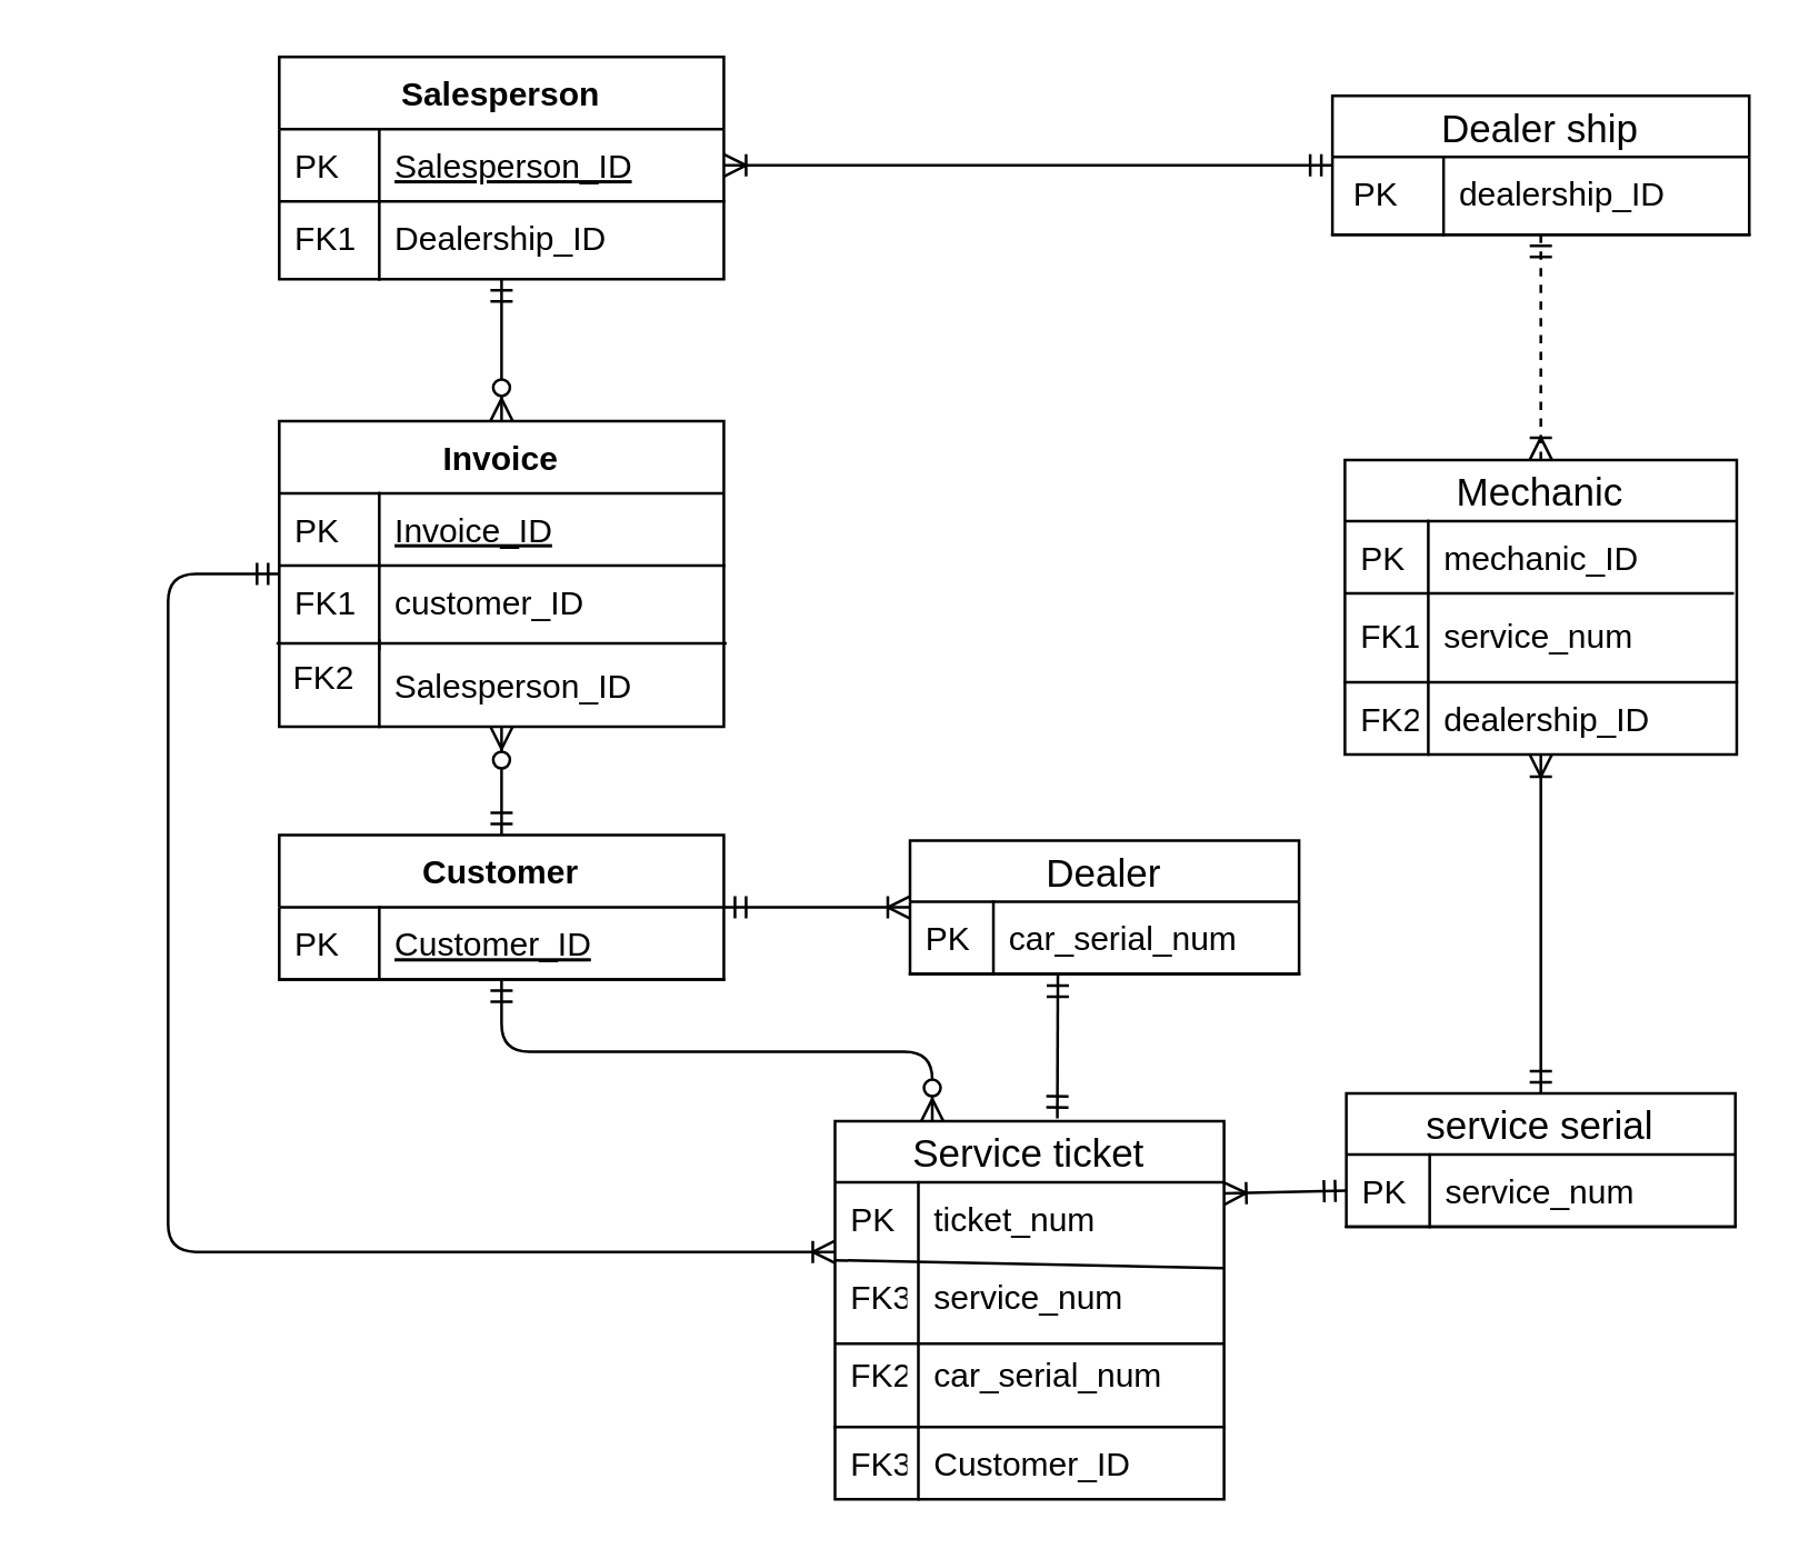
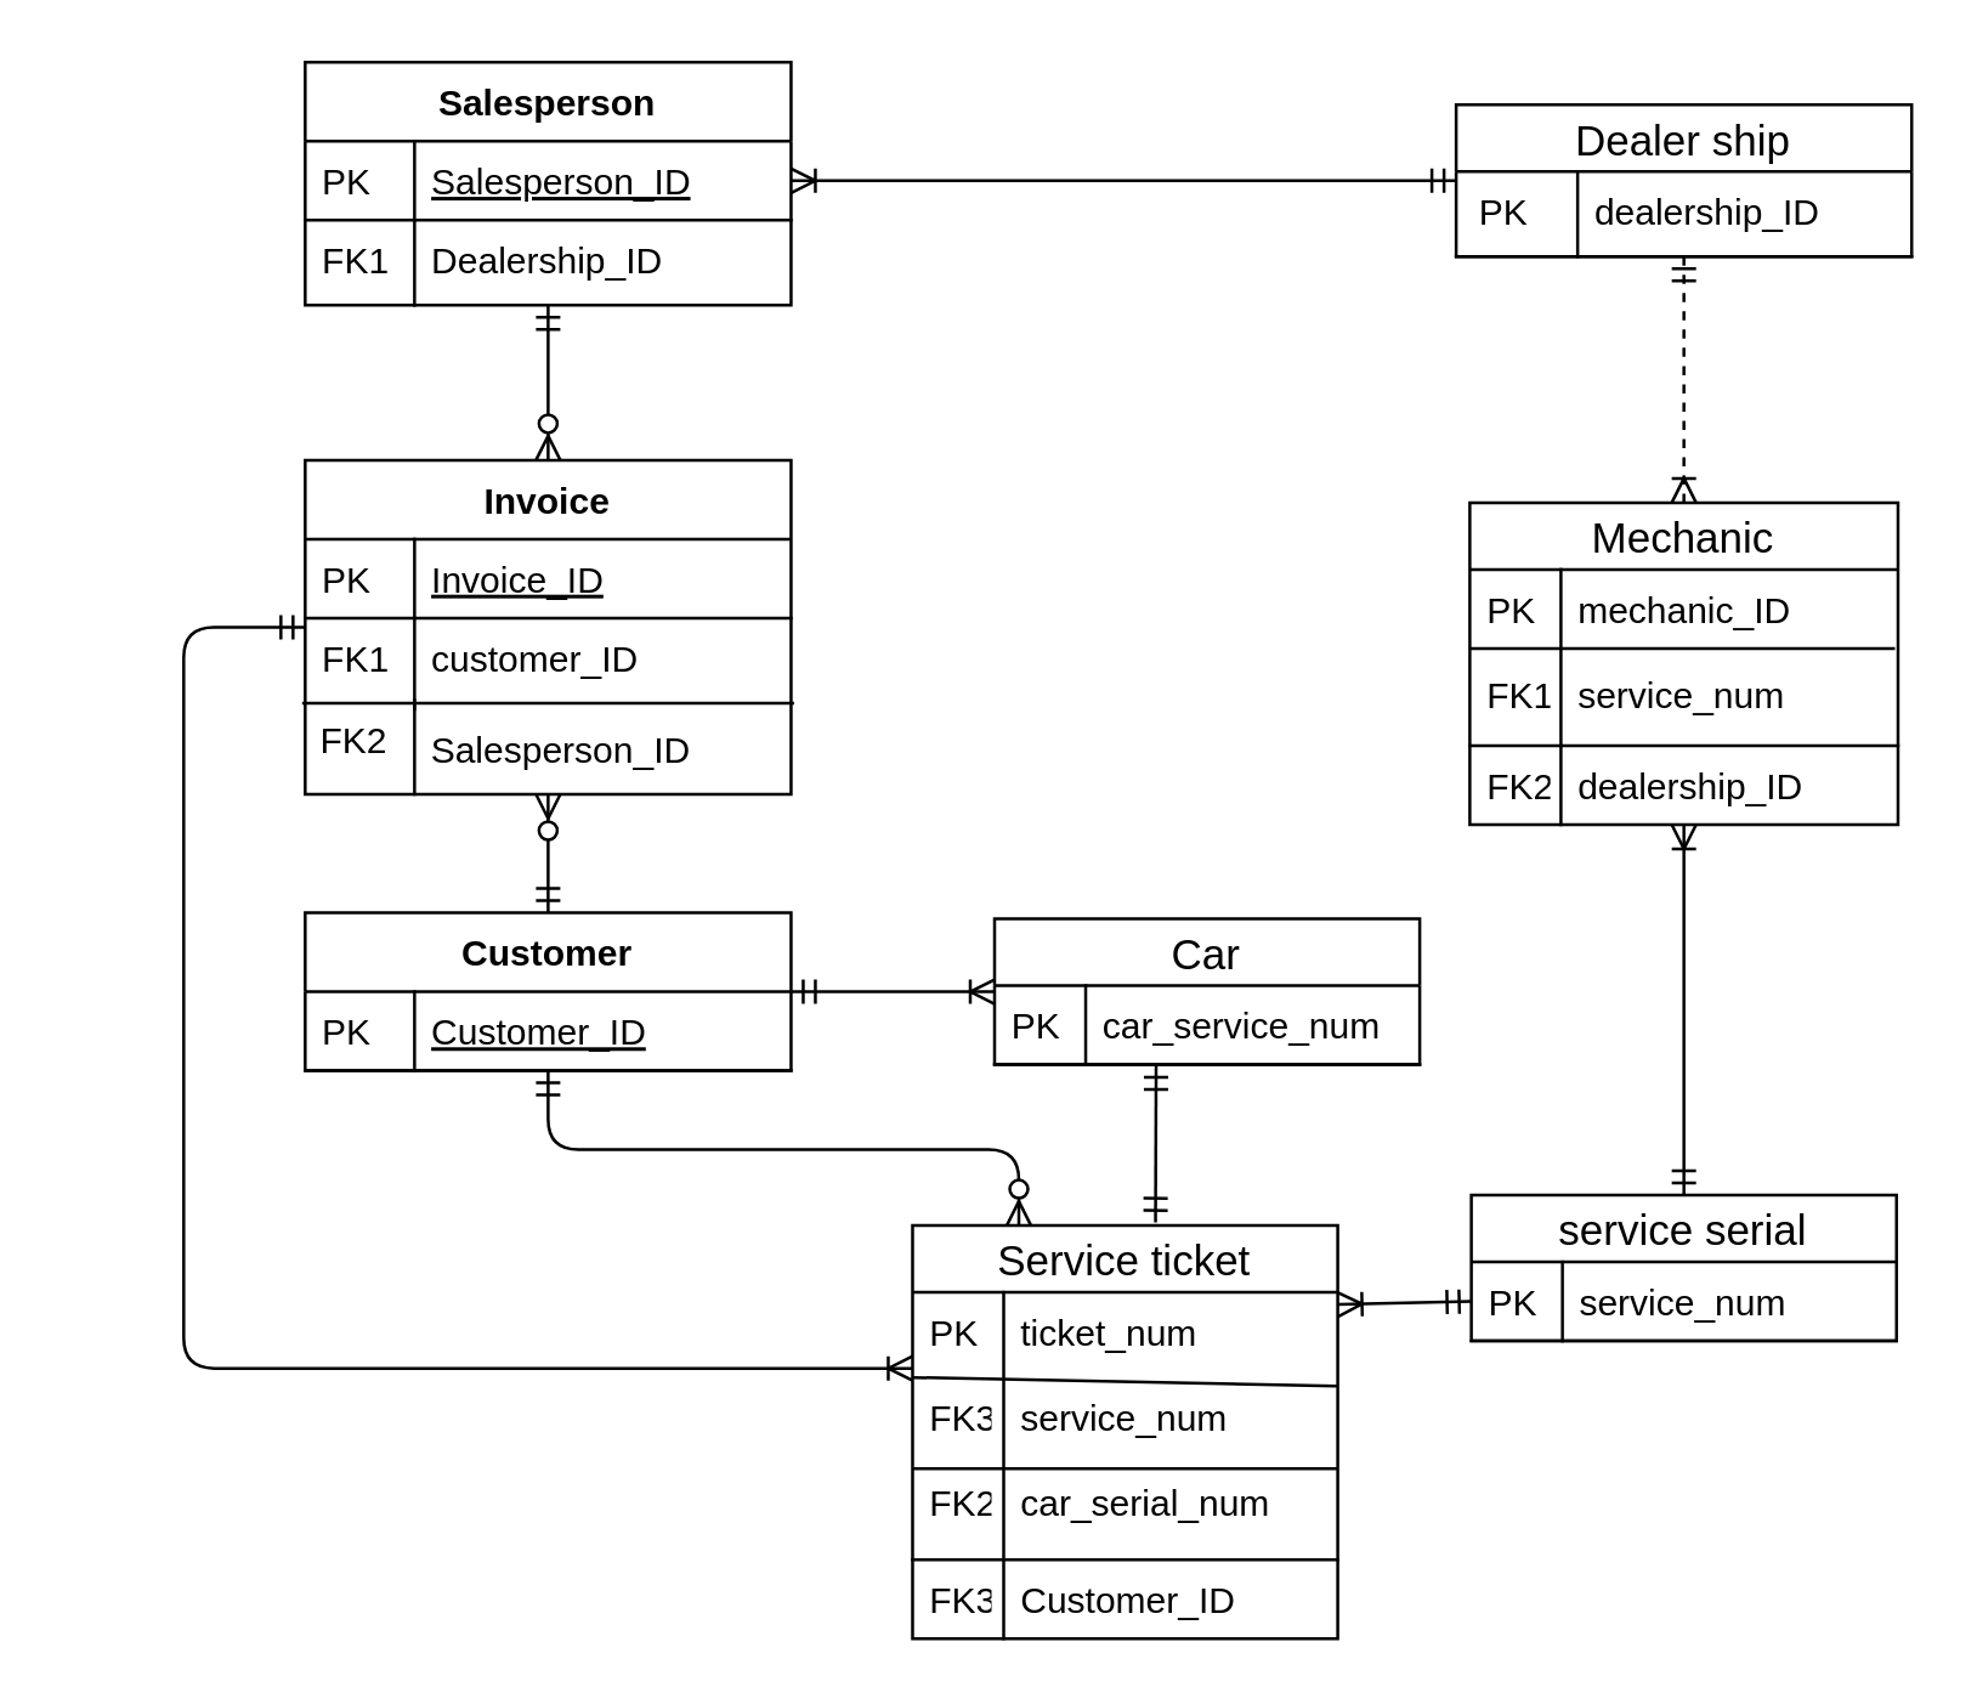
  <mxCell id="0" />
  <mxCell id="1" parent="0" />
  <mxCell id="2" value="Invoice" style="swimlane;fontStyle=1;childLayout=stackLayout;horizontal=1;startSize=26;horizontalStack=0;resizeParent=1;resizeLast=0;collapsible=1;marginBottom=0;rounded=0;shadow=0;strokeWidth=1;" parent="1" vertex="1"><mxGeometry x="100" y="151" width="160" height="110" as="geometry"><mxRectangle x="20" y="80" width="160" height="26" as="alternateBounds" /></mxGeometry></mxCell>
  <mxCell id="3" value="Invoice_ID" style="shape=partialRectangle;top=0;left=0;right=0;bottom=1;align=left;verticalAlign=top;fillColor=none;spacingLeft=40;spacingRight=4;overflow=hidden;rotatable=0;points=[[0,0.5],[1,0.5]];portConstraint=eastwest;dropTarget=0;rounded=0;shadow=0;strokeWidth=1;fontStyle=4" parent="2" vertex="1"><mxGeometry y="26" width="160" height="26" as="geometry" /></mxCell>
  <mxCell id="4" value="PK" style="shape=partialRectangle;top=0;left=0;bottom=0;fillColor=none;align=left;verticalAlign=top;spacingLeft=4;spacingRight=4;overflow=hidden;rotatable=0;points=[];portConstraint=eastwest;part=1;" parent="3" vertex="1" connectable="0"><mxGeometry width="36" height="26" as="geometry" /></mxCell>
  <mxCell id="5" value="" style="endArrow=none;html=1;rounded=0;" edge="1" parent="2"><mxGeometry relative="1" as="geometry"><mxPoint x="-1" y="80" as="sourcePoint" /><mxPoint x="161" y="80" as="targetPoint" /></mxGeometry></mxCell>
  <mxCell id="6" value="Customer" style="swimlane;fontStyle=1;childLayout=stackLayout;horizontal=1;startSize=26;horizontalStack=0;resizeParent=1;resizeLast=0;collapsible=1;marginBottom=0;rounded=0;shadow=0;strokeWidth=1;" parent="1" vertex="1"><mxGeometry x="100" y="300" width="160" height="52" as="geometry"><mxRectangle x="260" y="80" width="160" height="26" as="alternateBounds" /></mxGeometry></mxCell>
  <mxCell id="7" value="Customer_ID" style="shape=partialRectangle;top=0;left=0;right=0;bottom=1;align=left;verticalAlign=top;fillColor=none;spacingLeft=40;spacingRight=4;overflow=hidden;rotatable=0;points=[[0,0.5],[1,0.5]];portConstraint=eastwest;dropTarget=0;rounded=0;shadow=0;strokeWidth=1;fontStyle=4" parent="6" vertex="1"><mxGeometry y="26" width="160" height="26" as="geometry" /></mxCell>
  <mxCell id="8" value="PK" style="shape=partialRectangle;top=0;left=0;bottom=0;fillColor=none;align=left;verticalAlign=top;spacingLeft=4;spacingRight=4;overflow=hidden;rotatable=0;points=[];portConstraint=eastwest;part=1;" parent="7" vertex="1" connectable="0"><mxGeometry width="36" height="26" as="geometry" /></mxCell>
  <mxCell id="9" value="Salesperson" style="swimlane;fontStyle=1;childLayout=stackLayout;horizontal=1;startSize=26;horizontalStack=0;resizeParent=1;resizeLast=0;collapsible=1;marginBottom=0;rounded=0;shadow=0;strokeWidth=1;" parent="1" vertex="1"><mxGeometry x="100" y="20" width="160" height="80" as="geometry"><mxRectangle x="260" y="270" width="160" height="26" as="alternateBounds" /></mxGeometry></mxCell>
  <mxCell id="10" value="Salesperson_ID" style="shape=partialRectangle;top=0;left=0;right=0;bottom=1;align=left;verticalAlign=top;fillColor=none;spacingLeft=40;spacingRight=4;overflow=hidden;rotatable=0;points=[[0,0.5],[1,0.5]];portConstraint=eastwest;dropTarget=0;rounded=0;shadow=0;strokeWidth=1;fontStyle=4" parent="9" vertex="1"><mxGeometry y="26" width="160" height="26" as="geometry" /></mxCell>
  <mxCell id="11" value="PK" style="shape=partialRectangle;top=0;left=0;bottom=0;fillColor=none;align=left;verticalAlign=top;spacingLeft=4;spacingRight=4;overflow=hidden;rotatable=0;points=[];portConstraint=eastwest;part=1;" parent="10" vertex="1" connectable="0"><mxGeometry width="36" height="26" as="geometry" /></mxCell>
  <mxCell id="12" value="Dealership_ID" style="shape=partialRectangle;top=0;left=0;right=0;bottom=0;align=left;verticalAlign=top;fillColor=none;spacingLeft=40;spacingRight=4;overflow=hidden;rotatable=0;points=[[0,0.5],[1,0.5]];portConstraint=eastwest;dropTarget=0;rounded=0;shadow=0;strokeWidth=1;" parent="9" vertex="1"><mxGeometry y="52" width="160" height="28" as="geometry" /></mxCell>
  <mxCell id="13" value="FK1" style="shape=partialRectangle;top=0;left=0;bottom=0;fillColor=none;align=left;verticalAlign=top;spacingLeft=4;spacingRight=4;overflow=hidden;rotatable=0;points=[];portConstraint=eastwest;part=1;" parent="12" vertex="1" connectable="0"><mxGeometry width="36" height="28" as="geometry" /></mxCell>
  <mxCell id="14" value="Dealer ship" style="swimlane;fontStyle=0;childLayout=stackLayout;horizontal=1;startSize=22;fillColor=none;horizontalStack=0;resizeParent=1;resizeParentMax=0;resizeLast=0;collapsible=1;marginBottom=0;swimlaneFillColor=#ffffff;align=center;fontSize=14;" vertex="1" parent="1"><mxGeometry x="479" y="34" width="150" height="50" as="geometry" /></mxCell>
  <mxCell id="15" value="   dealership_ID" style="shape=partialRectangle;top=0;left=0;right=0;bottom=1;align=left;verticalAlign=top;fillColor=none;spacingLeft=34;spacingRight=4;overflow=hidden;rotatable=0;points=[[0,0.5],[1,0.5]];portConstraint=eastwest;dropTarget=0;fontSize=12;" vertex="1" parent="14"><mxGeometry y="22" width="150" height="28" as="geometry" /></mxCell>
  <mxCell id="16" value="PK" style="shape=partialRectangle;top=0;left=0;bottom=0;fillColor=none;align=left;verticalAlign=top;spacingLeft=4;spacingRight=4;overflow=hidden;rotatable=0;points=[];portConstraint=eastwest;part=1;fontSize=12;" vertex="1" connectable="0" parent="15"><mxGeometry x="2" width="38" height="28" as="geometry" /></mxCell>
- <mxCell id="17" value="Dealer" style="swimlane;fontStyle=0;childLayout=stackLayout;horizontal=1;startSize=22;fillColor=none;horizontalStack=0;resizeParent=1;resizeParentMax=0;resizeLast=0;collapsible=1;marginBottom=0;swimlaneFillColor=#ffffff;align=center;fontSize=14;" vertex="1" parent="1"><mxGeometry x="327" y="302" width="140" height="48" as="geometry" /></mxCell>
- <mxCell id="18" value="car_serial_num" style="shape=partialRectangle;top=0;left=0;right=0;bottom=1;align=left;verticalAlign=top;fillColor=none;spacingLeft=34;spacingRight=4;overflow=hidden;rotatable=0;points=[[0,0.5],[1,0.5]];portConstraint=eastwest;dropTarget=0;fontSize=12;" vertex="1" parent="17"><mxGeometry y="22" width="140" height="26" as="geometry" /></mxCell>
+ <mxCell id="17" value="Car" style="swimlane;fontStyle=0;childLayout=stackLayout;horizontal=1;startSize=22;fillColor=none;horizontalStack=0;resizeParent=1;resizeParentMax=0;resizeLast=0;collapsible=1;marginBottom=0;swimlaneFillColor=#ffffff;align=center;fontSize=14;" vertex="1" parent="1"><mxGeometry x="327" y="302" width="140" height="48" as="geometry" /></mxCell>
+ <mxCell id="18" value="car_service_num" style="shape=partialRectangle;top=0;left=0;right=0;bottom=1;align=left;verticalAlign=top;fillColor=none;spacingLeft=34;spacingRight=4;overflow=hidden;rotatable=0;points=[[0,0.5],[1,0.5]];portConstraint=eastwest;dropTarget=0;fontSize=12;" vertex="1" parent="17"><mxGeometry y="22" width="140" height="26" as="geometry" /></mxCell>
  <mxCell id="19" value="PK" style="shape=partialRectangle;top=0;left=0;bottom=0;fillColor=none;align=left;verticalAlign=top;spacingLeft=4;spacingRight=4;overflow=hidden;rotatable=0;points=[];portConstraint=eastwest;part=1;fontSize=12;" vertex="1" connectable="0" parent="18"><mxGeometry width="30" height="26" as="geometry" /></mxCell>
  <mxCell id="20" value="Mechanic" style="swimlane;fontStyle=0;childLayout=stackLayout;horizontal=1;startSize=22;fillColor=none;horizontalStack=0;resizeParent=1;resizeParentMax=0;resizeLast=0;collapsible=1;marginBottom=0;swimlaneFillColor=#ffffff;align=center;fontSize=14;" vertex="1" parent="1"><mxGeometry x="483.5" y="165" width="141" height="106" as="geometry" /></mxCell>
  <mxCell id="21" value="mechanic_ID&#10;&#10;service_num" style="shape=partialRectangle;top=0;left=0;right=0;bottom=1;align=left;verticalAlign=top;fillColor=none;spacingLeft=34;spacingRight=4;overflow=hidden;rotatable=0;points=[[0,0.5],[1,0.5]];portConstraint=eastwest;dropTarget=0;fontSize=12;" vertex="1" parent="20"><mxGeometry y="22" width="141" height="58" as="geometry" /></mxCell>
  <mxCell id="22" value="PK&#10;&#10;FK1" style="shape=partialRectangle;top=0;left=0;bottom=0;fillColor=none;align=left;verticalAlign=top;spacingLeft=4;spacingRight=4;overflow=hidden;rotatable=0;points=[];portConstraint=eastwest;part=1;fontSize=12;" vertex="1" connectable="0" parent="21"><mxGeometry width="30" height="58" as="geometry" /></mxCell>
  <mxCell id="23" value="" style="endArrow=none;html=1;rounded=0;" edge="1" parent="20"><mxGeometry relative="1" as="geometry"><mxPoint y="48" as="sourcePoint" /><mxPoint x="140" y="48" as="targetPoint" /></mxGeometry></mxCell>
  <mxCell id="24" value="dealership_ID" style="shape=partialRectangle;top=0;left=0;right=0;bottom=0;align=left;verticalAlign=top;fillColor=none;spacingLeft=34;spacingRight=4;overflow=hidden;rotatable=0;points=[[0,0.5],[1,0.5]];portConstraint=eastwest;dropTarget=0;fontSize=12;" vertex="1" parent="20"><mxGeometry y="80" width="141" height="26" as="geometry" /></mxCell>
  <mxCell id="25" value="FK2" style="shape=partialRectangle;top=0;left=0;bottom=0;fillColor=none;align=left;verticalAlign=top;spacingLeft=4;spacingRight=4;overflow=hidden;rotatable=0;points=[];portConstraint=eastwest;part=1;fontSize=12;" vertex="1" connectable="0" parent="24"><mxGeometry width="30" height="26" as="geometry" /></mxCell>
  <mxCell id="26" value="Service ticket" style="swimlane;fontStyle=0;childLayout=stackLayout;horizontal=1;startSize=22;fillColor=none;horizontalStack=0;resizeParent=1;resizeParentMax=0;resizeLast=0;collapsible=1;marginBottom=0;swimlaneFillColor=#ffffff;align=center;fontSize=14;" vertex="1" parent="1"><mxGeometry x="300" y="403" width="140" height="136" as="geometry" /></mxCell>
  <mxCell id="27" value="" style="endArrow=none;html=1;rounded=0;entryX=0.998;entryY=0.35;entryDx=0;entryDy=0;entryPerimeter=0;" edge="1" parent="26" target="28"><mxGeometry relative="1" as="geometry"><mxPoint y="50" as="sourcePoint" /><mxPoint x="160" y="50" as="targetPoint" /></mxGeometry></mxCell>
  <mxCell id="28" value="ticket_num&#10;&#10;service_num&#10;&#10;car_serial_num" style="shape=partialRectangle;top=0;left=0;right=0;bottom=1;align=left;verticalAlign=top;fillColor=none;spacingLeft=34;spacingRight=4;overflow=hidden;rotatable=0;points=[[0,0.5],[1,0.5]];portConstraint=eastwest;dropTarget=0;fontSize=12;" vertex="1" parent="26"><mxGeometry y="22" width="140" height="88" as="geometry" /></mxCell>
  <mxCell id="29" value="PK&#10;&#10;FK3&#10;&#10;FK2" style="shape=partialRectangle;top=0;left=0;bottom=0;fillColor=none;align=left;verticalAlign=top;spacingLeft=4;spacingRight=4;overflow=hidden;rotatable=0;points=[];portConstraint=eastwest;part=1;fontSize=12;" vertex="1" connectable="0" parent="28"><mxGeometry width="30" height="88" as="geometry" /></mxCell>
  <mxCell id="30" value="" style="endArrow=none;html=1;rounded=0;" edge="1" parent="26"><mxGeometry relative="1" as="geometry"><mxPoint y="80" as="sourcePoint" /><mxPoint x="140" y="80" as="targetPoint" /></mxGeometry></mxCell>
  <mxCell id="31" value="Customer_ID" style="shape=partialRectangle;top=0;left=0;right=0;bottom=0;align=left;verticalAlign=top;fillColor=none;spacingLeft=34;spacingRight=4;overflow=hidden;rotatable=0;points=[[0,0.5],[1,0.5]];portConstraint=eastwest;dropTarget=0;fontSize=12;" vertex="1" parent="26"><mxGeometry y="110" width="140" height="26" as="geometry" /></mxCell>
  <mxCell id="32" value="FK3" style="shape=partialRectangle;top=0;left=0;bottom=0;fillColor=none;align=left;verticalAlign=top;spacingLeft=4;spacingRight=4;overflow=hidden;rotatable=0;points=[];portConstraint=eastwest;part=1;fontSize=12;" vertex="1" connectable="0" parent="31"><mxGeometry width="30" height="26" as="geometry" /></mxCell>
  <mxCell id="33" value="" style="edgeStyle=elbowEdgeStyle;fontSize=12;html=1;endArrow=ERzeroToMany;startArrow=ERmandOne;elbow=vertical;entryX=0.25;entryY=0;entryDx=0;entryDy=0;" edge="1" parent="1" source="6" target="26"><mxGeometry width="100" height="100" relative="1" as="geometry"><mxPoint x="240" y="365" as="sourcePoint" /><mxPoint x="260" y="530" as="targetPoint" /></mxGeometry></mxCell>
  <mxCell id="34" value="" style="fontSize=12;html=1;endArrow=ERzeroToMany;startArrow=ERmandOne;entryX=0.5;entryY=1;entryDx=0;entryDy=0;exitX=0.5;exitY=0;exitDx=0;exitDy=0;" edge="1" parent="1" source="6" target="2"><mxGeometry width="100" height="100" relative="1" as="geometry"><mxPoint x="240" y="306" as="sourcePoint" /><mxPoint x="172.48" y="292.99" as="targetPoint" /></mxGeometry></mxCell>
  <mxCell id="35" value="" style="fontSize=12;html=1;endArrow=ERzeroToMany;startArrow=ERmandOne;exitX=0.5;exitY=1;exitDx=0;exitDy=0;" edge="1" parent="1" source="9" target="2"><mxGeometry width="100" height="100" relative="1" as="geometry"><mxPoint x="190" y="100" as="sourcePoint" /><mxPoint x="470" y="118.5" as="targetPoint" /></mxGeometry></mxCell>
  <mxCell id="36" value="" style="fontSize=12;html=1;endArrow=ERoneToMany;startArrow=ERmandOne;" edge="1" parent="1" source="14" target="10"><mxGeometry width="100" height="100" relative="1" as="geometry"><mxPoint x="559" y="59" as="sourcePoint" /><mxPoint x="179.5" y="124" as="targetPoint" /></mxGeometry></mxCell>
  <mxCell id="37" value="" style="fontSize=12;html=1;endArrow=ERoneToMany;startArrow=ERmandOne;elbow=vertical;entryX=0.5;entryY=0;entryDx=0;entryDy=0;dashed=1;" edge="1" parent="1" source="14" target="20"><mxGeometry width="100" height="100" relative="1" as="geometry"><mxPoint x="575" y="150" as="sourcePoint" /><mxPoint x="575" y="140" as="targetPoint" /></mxGeometry></mxCell>
  <mxCell id="38" value="" style="fontSize=12;html=1;endArrow=ERoneToMany;startArrow=ERmandOne;edgeStyle=elbowEdgeStyle;" edge="1" parent="1" source="2" target="26"><mxGeometry width="100" height="100" relative="1" as="geometry"><mxPoint x="100" y="169" as="sourcePoint" /><mxPoint x="300" y="560" as="targetPoint" /><Array as="points"><mxPoint x="60" y="450" /><mxPoint x="20" y="350" /></Array></mxGeometry></mxCell>
  <mxCell id="39" value="" style="fontSize=12;html=1;endArrow=ERoneToMany;startArrow=ERmandOne;" edge="1" parent="1" source="6" target="17"><mxGeometry width="100" height="100" relative="1" as="geometry"><mxPoint x="240" y="251" as="sourcePoint" /><mxPoint x="490" y="280" as="targetPoint" /></mxGeometry></mxCell>
  <mxCell id="40" value="" style="fontSize=12;html=1;endArrow=ERmandOne;startArrow=ERmandOne;exitX=0.38;exitY=1.006;exitDx=0;exitDy=0;exitPerimeter=0;" edge="1" parent="1" source="18"><mxGeometry width="100" height="100" relative="1" as="geometry"><mxPoint x="405" y="332" as="sourcePoint" /><mxPoint x="380" y="402" as="targetPoint" /></mxGeometry></mxCell>
  <mxCell id="41" value="service serial" style="swimlane;fontStyle=0;childLayout=stackLayout;horizontal=1;startSize=22;fillColor=none;horizontalStack=0;resizeParent=1;resizeParentMax=0;resizeLast=0;collapsible=1;marginBottom=0;swimlaneFillColor=#ffffff;align=center;fontSize=14;" vertex="1" parent="1"><mxGeometry x="484" y="393" width="140" height="48" as="geometry" /></mxCell>
  <mxCell id="42" value="service_num" style="shape=partialRectangle;top=0;left=0;right=0;bottom=1;align=left;verticalAlign=top;fillColor=none;spacingLeft=34;spacingRight=4;overflow=hidden;rotatable=0;points=[[0,0.5],[1,0.5]];portConstraint=eastwest;dropTarget=0;fontSize=12;" vertex="1" parent="41"><mxGeometry y="22" width="140" height="26" as="geometry" /></mxCell>
  <mxCell id="43" value="PK" style="shape=partialRectangle;top=0;left=0;bottom=0;fillColor=none;align=left;verticalAlign=top;spacingLeft=4;spacingRight=4;overflow=hidden;rotatable=0;points=[];portConstraint=eastwest;part=1;fontSize=12;" vertex="1" connectable="0" parent="42"><mxGeometry width="30" height="26" as="geometry" /></mxCell>
  <mxCell id="44" value="" style="fontSize=12;html=1;endArrow=ERoneToMany;startArrow=ERmandOne;exitX=0;exitY=0.5;exitDx=0;exitDy=0;" edge="1" parent="1" source="42"><mxGeometry width="100" height="100" relative="1" as="geometry"><mxPoint x="497" y="503" as="sourcePoint" /><mxPoint x="440" y="429" as="targetPoint" /></mxGeometry></mxCell>
  <mxCell id="45" value="" style="fontSize=12;html=1;endArrow=ERoneToMany;startArrow=ERmandOne;exitX=0.5;exitY=0;exitDx=0;exitDy=0;" edge="1" parent="1" source="41" target="20"><mxGeometry width="100" height="100" relative="1" as="geometry"><mxPoint x="629" y="460" as="sourcePoint" /><mxPoint x="579" y="380" as="targetPoint" /></mxGeometry></mxCell>
  <mxCell id="46" value="customer_ID" style="shape=partialRectangle;top=0;left=0;right=0;bottom=0;align=left;verticalAlign=top;fillColor=none;spacingLeft=40;spacingRight=4;overflow=hidden;rotatable=0;points=[[0,0.5],[1,0.5]];portConstraint=eastwest;dropTarget=0;rounded=0;shadow=0;strokeWidth=1;" vertex="1" parent="1"><mxGeometry x="100" y="203" width="160" height="30" as="geometry" /></mxCell>
  <mxCell id="47" value="FK1" style="shape=partialRectangle;top=0;left=0;bottom=0;fillColor=none;align=left;verticalAlign=top;spacingLeft=4;spacingRight=4;overflow=hidden;rotatable=0;points=[];portConstraint=eastwest;part=1;" vertex="1" connectable="0" parent="46"><mxGeometry width="36" height="30" as="geometry" /></mxCell>
  <mxCell id="48" value=" FK2" style="shape=partialRectangle;top=0;left=0;bottom=0;fillColor=none;align=left;verticalAlign=top;spacingLeft=4;spacingRight=4;overflow=hidden;rotatable=0;points=[];portConstraint=eastwest;part=1;fontSize=12;" vertex="1" connectable="0" parent="1"><mxGeometry x="96" y="230" width="40" height="31" as="geometry" /></mxCell>
  <mxCell id="49" value="Salesperson_ID" style="text;html=1;align=center;verticalAlign=middle;resizable=0;points=[];autosize=1;" vertex="1" parent="1"><mxGeometry x="134" y="237" width="100" height="20" as="geometry" /></mxCell>
